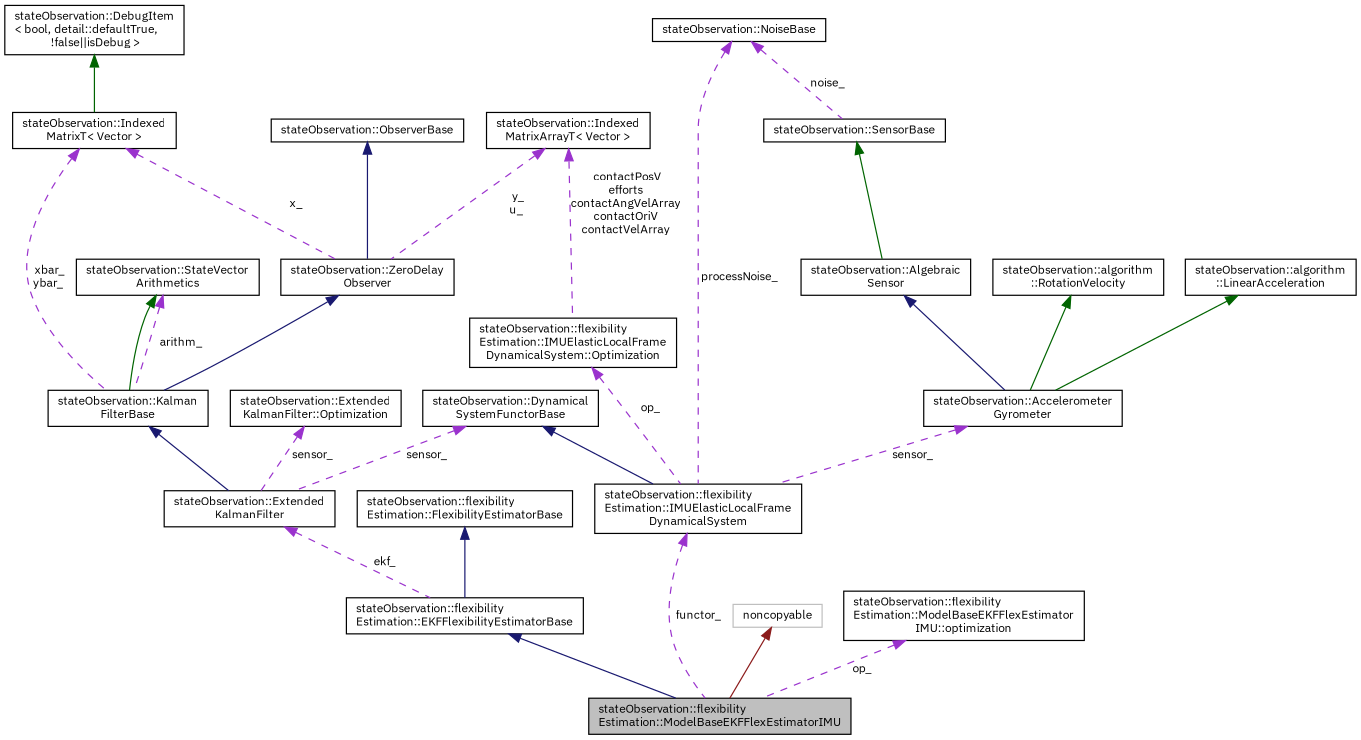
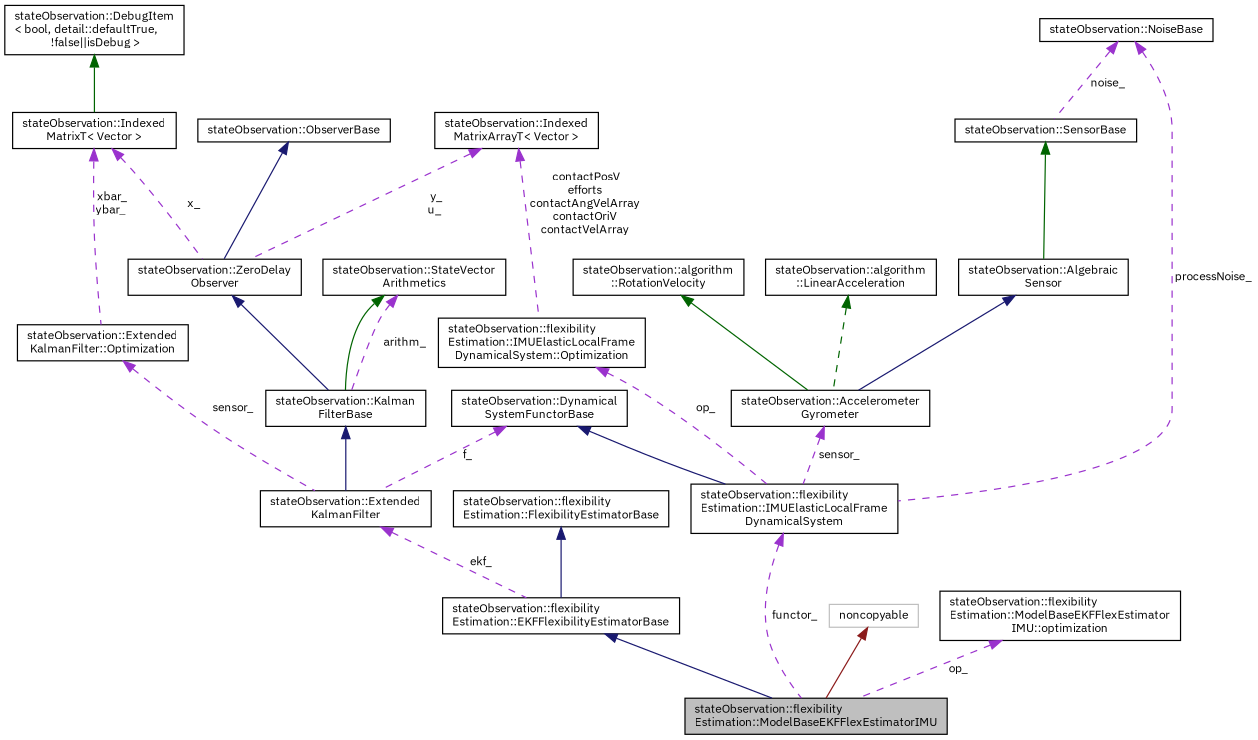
  digraph {
    fontname="IBM Plex Sans"
    rankdir=TB
    node [color=black fillcolor=white fontname="IBM Plex Sans" fontsize=10 shape=record style=filled]
    edge [color=darkorchid3 dir=back fontname="IBM Plex Sans" fontsize=10 labelfontname=Helvetica labelfontsize=10 style=dashed]
    n1 [fillcolor=grey75 fontcolor=black height=0.2 label="stateObservation::flexibility\lEstimation::ModelBaseEKFFlexEstimatorIMU" width=0.4]
    n2 [height=0.2 label="stateObservation::flexibility\lEstimation::EKFFlexibilityEstimatorBase" width=0.4]
    n3 [height=0.2 label="stateObservation::flexibility\lEstimation::FlexibilityEstimatorBase" width=0.4]
    n4 [height=0.2 label="stateObservation::Extended\lKalmanFilter" width=0.4]
    n5 [height=0.2 label="stateObservation::Kalman\lFilterBase" width=0.4]
    n6 [height=0.2 label="stateObservation::ZeroDelay\lObserver" width=0.4]
    n7 [height=0.2 label="stateObservation::ObserverBase" width=0.4]
    n8 [height=0.2 label="stateObservation::Indexed\lMatrixArrayT\< Vector \>" width=0.4]
    n9 [height=0.2 label="stateObservation::flexibility\lEstimation::IMUElasticLocalFrame\lDynamicalSystem::Optimization" width=0.4]
    n10 [height=0.2 label="stateObservation::flexibility\lEstimation::IMUElasticLocalFrame\lDynamicalSystem" width=0.4]
    n11 [height=0.2 label="stateObservation::Indexed\lMatrixT\< Vector \>" width=0.4]
    n12 [height=0.2 label="stateObservation::DebugItem\l\< bool, detail::defaultTrue,\l !false\|\|isDebug \>" width=0.4]
    n13 [height=0.2 label="stateObservation::StateVector\lArithmetics" width=0.4]
    n14 [height=0.2 label="stateObservation::Extended\lKalmanFilter::Optimization" width=0.4]
    n15 [height=0.2 label="stateObservation::Dynamical\lSystemFunctorBase" width=0.4]
    n16 [color=grey75 height=0.2 label=noncopyable width=0.4]
    n17 [height=0.2 label="stateObservation::flexibility\lEstimation::ModelBaseEKFFlexEstimator\lIMU::optimization" width=0.4]
    n18 [height=0.2 label="stateObservation::Accelerometer\lGyrometer" width=0.4]
    n19 [height=0.2 label="stateObservation::Algebraic\lSensor" width=0.4]
    n20 [height=0.2 label="stateObservation::SensorBase" width=0.4]
    n21 [height=0.2 label="stateObservation::NoiseBase" width=0.4]
    n22 [height=0.2 label="stateObservation::algorithm\l::LinearAcceleration" width=0.4]
    n23 [height=0.2 label="stateObservation::algorithm\l::RotationVelocity" width=0.4]
    n2 -> n1 [color=midnightblue style=solid]
    n3 -> n2 [color=midnightblue style=solid]
    n4 -> n2 [label=" ekf_"]
    n5 -> n4 [color=midnightblue style=solid]
    n6 -> n5 [color=midnightblue style=solid]
    n7 -> n6 [color=midnightblue style=solid]
    n8 -> n6 [label=" y_\nu_"]
    n8 -> n9 [label=" contactPosV\nefforts\ncontactAngVelArray\ncontactOriV\ncontactVelArray"]
    n9 -> n10 [label=" op_"]
    n10 -> n1 [label=" functor_"]
-   n11 -> n5 [label=" xbar_\nybar_"]
+   n11 -> n14 [label=" xbar_\nybar_"]
    n11 -> n6 [label=" x_"]
    n12 -> n11 [color=darkgreen style=solid]
    n13 -> n5 [color=darkgreen style=solid]
    n13 -> n5 [label=" arithm_"]
    n14 -> n4 [label=" sensor_"]
-   n15 -> n4 [label=" sensor_"]
+   n15 -> n4 [label=" f_"]
    n15 -> n10 [color=midnightblue style=solid]
    n16 -> n1 [color=firebrick4 style=solid]
    n17 -> n1 [label=" op_"]
    n18 -> n10 [label=" sensor_"]
    n19 -> n18 [color=midnightblue style=solid]
    n20 -> n19 [color=darkgreen style=solid]
    n21 -> n10 [label=" processNoise_"]
    n21 -> n20 [label=" noise_"]
-   n22 -> n18 [color=darkgreen style=solid]
+   n22 -> n18 [color=darkgreen]
    n23 -> n18 [color=darkgreen style=solid]
  }
